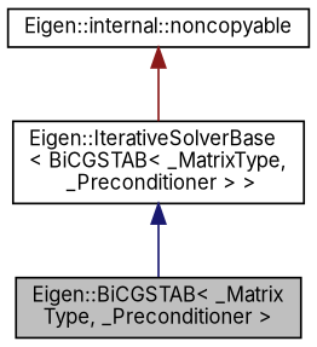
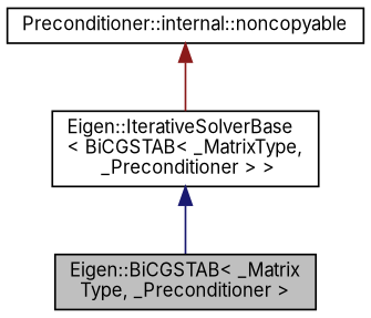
  digraph {
    fontname=Inter
    node [color=black fillcolor=white fontname=Inter fontsize=10 shape=record style=filled]
    edge [dir=back fontname=Inter fontsize=10 labelfontname=Helvetica labelfontsize=10 style=solid]
    n1 [fillcolor=grey75 fontcolor=black height=0.2 label="Eigen::BiCGSTAB\< _Matrix\lType, _Preconditioner \>" width=0.4]
    n2 [height=0.2 label="Eigen::IterativeSolverBase\l\< BiCGSTAB\< _MatrixType,\l _Preconditioner \> \>" width=0.4]
-   n3 [height=0.2 label="Eigen::internal::noncopyable" width=0.4]
+   n3 [height=0.2 label="Preconditioner::internal::noncopyable" width=0.4]
    n2 -> n1 [color=midnightblue]
    n3 -> n2 [color=firebrick4]
  }
